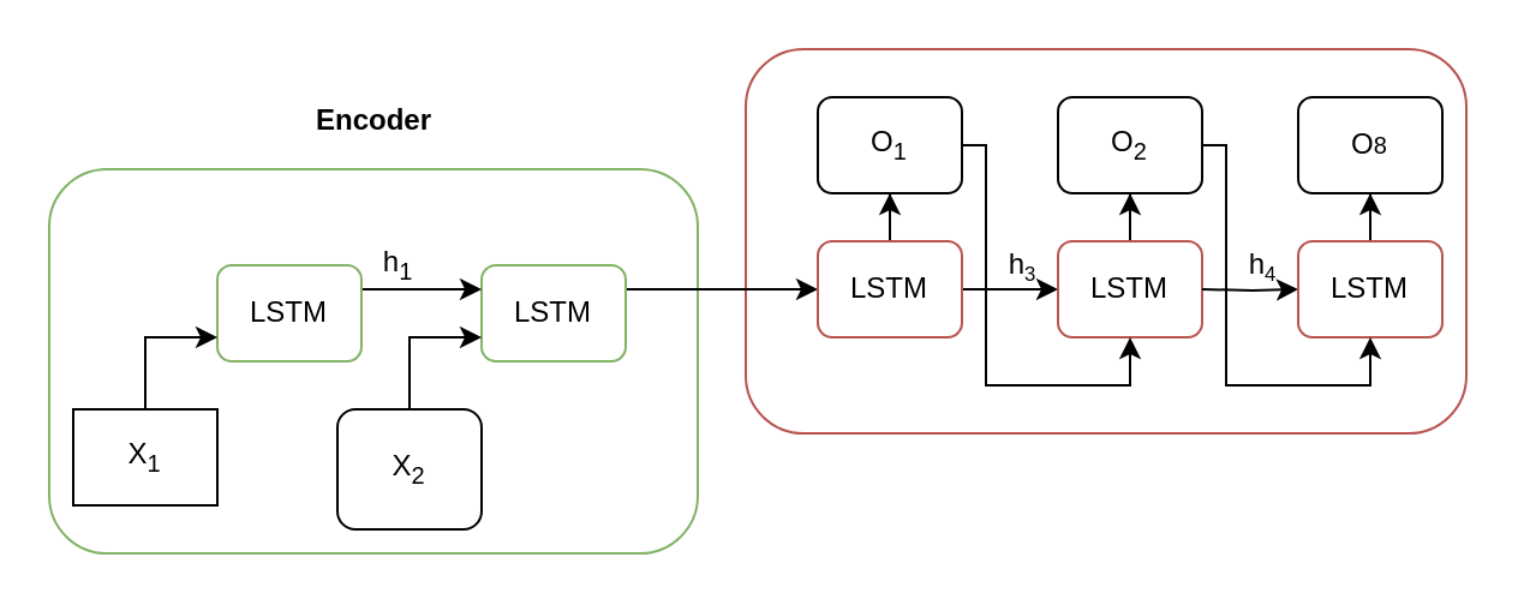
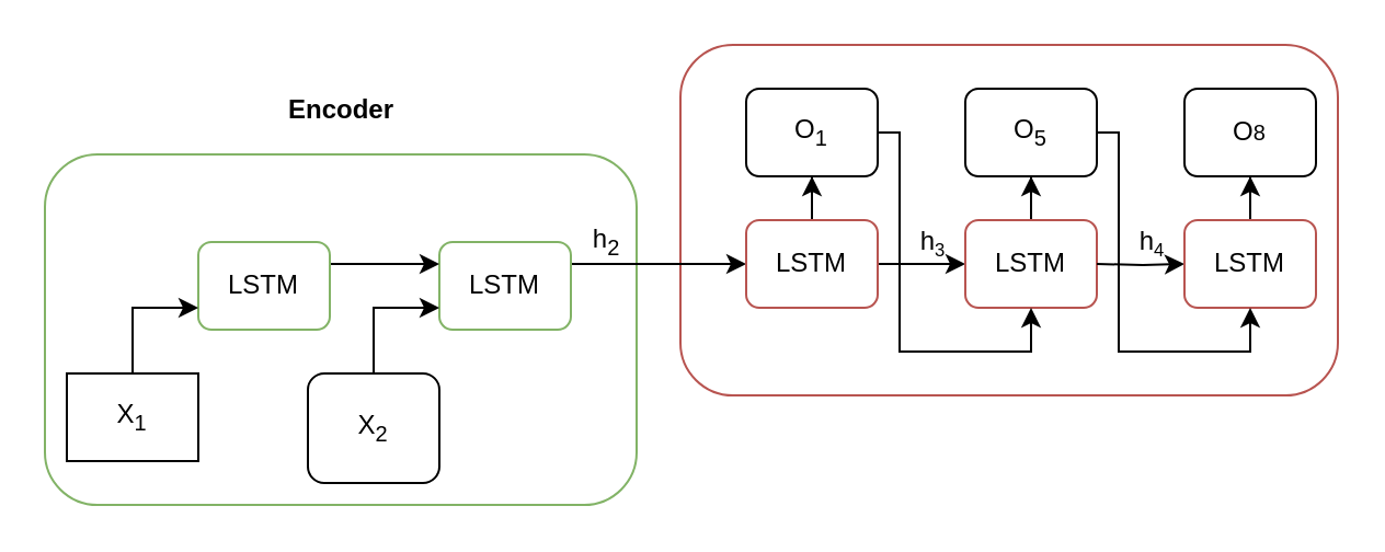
  <mxCell id="0" />
  <mxCell id="1" parent="0" />
  <mxCell id="2" value="" style="rounded=1;whiteSpace=wrap;html=1;fillColor=none;strokeColor=#b85450;" parent="1" vertex="1"><mxGeometry x="310" y="20" width="300" height="160" as="geometry" /></mxCell>
  <mxCell id="3" value="" style="rounded=1;whiteSpace=wrap;html=1;fillColor=none;strokeColor=#82b366;" parent="1" vertex="1"><mxGeometry x="20" y="70" width="270" height="160" as="geometry" /></mxCell>
  <mxCell id="4" style="edgeStyle=orthogonalEdgeStyle;rounded=0;orthogonalLoop=1;jettySize=auto;html=1;exitX=1;exitY=0.25;exitDx=0;exitDy=0;entryX=0;entryY=0.5;entryDx=0;entryDy=0;" parent="1" source="5" edge="1" target="16"><mxGeometry relative="1" as="geometry"><mxPoint x="360" y="150" as="targetPoint" /></mxGeometry></mxCell>
  <mxCell id="5" value="LSTM" style="rounded=1;whiteSpace=wrap;html=1;fillColor=none;strokeColor=#82b366;" parent="1" vertex="1"><mxGeometry x="200" y="110" width="60" height="40" as="geometry" /></mxCell>
  <mxCell id="6" style="edgeStyle=orthogonalEdgeStyle;rounded=0;orthogonalLoop=1;jettySize=auto;html=1;entryX=0;entryY=0.25;entryDx=0;entryDy=0;exitX=1;exitY=0.25;exitDx=0;exitDy=0;" parent="1" source="7" target="5" edge="1"><mxGeometry relative="1" as="geometry" /></mxCell>
  <mxCell id="7" value="LSTM" style="rounded=1;whiteSpace=wrap;html=1;fillColor=none;strokeColor=#82b366;" parent="1" vertex="1"><mxGeometry x="90" y="110" width="60" height="40" as="geometry" /></mxCell>
  <mxCell id="8" style="edgeStyle=orthogonalEdgeStyle;rounded=0;orthogonalLoop=1;jettySize=auto;html=1;entryX=0;entryY=0.75;entryDx=0;entryDy=0;" parent="1" source="9" target="7" edge="1"><mxGeometry relative="1" as="geometry" /></mxCell>
  <mxCell id="9" value="X&lt;sub&gt;1&lt;/sub&gt;" style="whiteSpace=wrap;html=1;fillColor=none;strokeColor=#000000;rounded=0;" parent="1" vertex="1"><mxGeometry x="30" y="170" width="60" height="40" as="geometry" /></mxCell>
  <mxCell id="10" style="edgeStyle=orthogonalEdgeStyle;rounded=0;orthogonalLoop=1;jettySize=auto;html=1;entryX=0;entryY=0.75;entryDx=0;entryDy=0;" edge="1" parent="1" source="11" target="5"><mxGeometry relative="1" as="geometry" /></mxCell>
  <mxCell id="11" value="X&lt;sub&gt;2&lt;/sub&gt;" style="rounded=1;whiteSpace=wrap;html=1;fillColor=none;strokeColor=#000000;" parent="1" vertex="1"><mxGeometry x="140" y="170" width="60" height="50" as="geometry" /></mxCell>
- <mxCell id="12" value="h&lt;sub&gt;1&lt;/sub&gt;" style="text;html=1;align=center;verticalAlign=middle;resizable=0;points=[];autosize=1;strokeColor=none;fillColor=none;" parent="1" vertex="1"><mxGeometry x="150" y="100" width="30" height="20" as="geometry" /></mxCell>
+ <mxCell id="13" value="h&lt;sub&gt;2&lt;/sub&gt;" style="text;html=1;align=center;verticalAlign=middle;resizable=0;points=[];autosize=1;strokeColor=none;fillColor=none;" parent="1" vertex="1"><mxGeometry x="261" y="100" width="30" height="20" as="geometry" /></mxCell>
  <mxCell id="14" style="edgeStyle=orthogonalEdgeStyle;rounded=0;orthogonalLoop=1;jettySize=auto;html=1;entryX=0;entryY=0.5;entryDx=0;entryDy=0;" parent="1" source="16" target="18" edge="1"><mxGeometry relative="1" as="geometry" /></mxCell>
  <mxCell id="15" style="edgeStyle=orthogonalEdgeStyle;rounded=0;orthogonalLoop=1;jettySize=auto;html=1;entryX=0.5;entryY=1;entryDx=0;entryDy=0;" parent="1" source="16" target="20" edge="1"><mxGeometry relative="1" as="geometry" /></mxCell>
  <mxCell id="16" value="LSTM" style="rounded=1;whiteSpace=wrap;html=1;fillColor=none;strokeColor=#b85450;" parent="1" vertex="1"><mxGeometry x="340" y="100" width="60" height="40" as="geometry" /></mxCell>
  <mxCell id="17" style="edgeStyle=orthogonalEdgeStyle;rounded=0;orthogonalLoop=1;jettySize=auto;html=1;entryX=0.5;entryY=1;entryDx=0;entryDy=0;" parent="1" source="18" target="21" edge="1"><mxGeometry relative="1" as="geometry" /></mxCell>
  <mxCell id="18" value="LSTM" style="rounded=1;whiteSpace=wrap;html=1;fillColor=none;strokeColor=#b85450;" parent="1" vertex="1"><mxGeometry x="440" y="100" width="60" height="40" as="geometry" /></mxCell>
  <mxCell id="19" style="edgeStyle=orthogonalEdgeStyle;rounded=0;orthogonalLoop=1;jettySize=auto;html=1;entryX=0.5;entryY=1;entryDx=0;entryDy=0;" edge="1" parent="1" source="20" target="18"><mxGeometry relative="1" as="geometry"><Array as="points"><mxPoint x="410" y="60" /><mxPoint x="410" y="160" /><mxPoint x="470" y="160" /></Array></mxGeometry></mxCell>
  <mxCell id="20" value="O&lt;sub&gt;1&lt;/sub&gt;" style="rounded=1;whiteSpace=wrap;html=1;fillColor=none;strokeColor=#000000;" parent="1" vertex="1"><mxGeometry x="340" y="40" width="60" height="40" as="geometry" /></mxCell>
- <mxCell id="21" value="O&lt;sub&gt;2&lt;/sub&gt;" style="rounded=1;whiteSpace=wrap;html=1;fillColor=none;strokeColor=#000000;" parent="1" vertex="1"><mxGeometry x="440" y="40" width="60" height="40" as="geometry" /></mxCell>
+ <mxCell id="21" value="O&lt;sub&gt;5&lt;/sub&gt;" style="rounded=1;whiteSpace=wrap;html=1;fillColor=none;strokeColor=#000000;" parent="1" vertex="1"><mxGeometry x="440" y="40" width="60" height="40" as="geometry" /></mxCell>
  <mxCell id="22" style="edgeStyle=orthogonalEdgeStyle;rounded=0;orthogonalLoop=1;jettySize=auto;html=1;entryX=0;entryY=0.5;entryDx=0;entryDy=0;" edge="1" parent="1" target="24"><mxGeometry relative="1" as="geometry"><mxPoint x="500" y="120" as="sourcePoint" /></mxGeometry></mxCell>
  <mxCell id="23" style="edgeStyle=orthogonalEdgeStyle;rounded=0;orthogonalLoop=1;jettySize=auto;html=1;entryX=0.5;entryY=1;entryDx=0;entryDy=0;" edge="1" parent="1" source="24" target="26"><mxGeometry relative="1" as="geometry" /></mxCell>
  <mxCell id="24" value="LSTM" style="rounded=1;whiteSpace=wrap;html=1;fillColor=none;strokeColor=#b85450;" vertex="1" parent="1"><mxGeometry x="540" y="100" width="60" height="40" as="geometry" /></mxCell>
  <mxCell id="25" style="edgeStyle=orthogonalEdgeStyle;rounded=0;orthogonalLoop=1;jettySize=auto;html=1;entryX=0.5;entryY=1;entryDx=0;entryDy=0;" edge="1" parent="1" target="24"><mxGeometry relative="1" as="geometry"><mxPoint x="500" y="60" as="sourcePoint" /><Array as="points"><mxPoint x="510" y="60" /><mxPoint x="510" y="160" /><mxPoint x="570" y="160" /></Array></mxGeometry></mxCell>
  <mxCell id="26" value="O&lt;span style=&quot;font-size: 10px&quot;&gt;8&lt;/span&gt;" style="rounded=1;whiteSpace=wrap;html=1;fillColor=none;strokeColor=#000000;" vertex="1" parent="1"><mxGeometry x="540" y="40" width="60" height="40" as="geometry" /></mxCell>
  <mxCell id="27" value="h&lt;span style=&quot;font-size: 10px&quot;&gt;&lt;sub&gt;3&lt;/sub&gt;&lt;/span&gt;" style="text;html=1;align=center;verticalAlign=middle;resizable=0;points=[];autosize=1;strokeColor=none;fillColor=none;" vertex="1" parent="1"><mxGeometry x="410" y="100" width="30" height="20" as="geometry" /></mxCell>
  <mxCell id="28" value="h&lt;span style=&quot;font-size: 10px&quot;&gt;&lt;sub&gt;4&lt;/sub&gt;&lt;br&gt;&lt;/span&gt;" style="text;html=1;align=center;verticalAlign=middle;resizable=0;points=[];autosize=1;strokeColor=none;fillColor=none;" vertex="1" parent="1"><mxGeometry x="510" y="100" width="30" height="20" as="geometry" /></mxCell>
  <mxCell id="29" value="&lt;b&gt;Encoder&lt;/b&gt;&lt;span style=&quot;color: rgba(0 , 0 , 0 , 0) ; font-family: monospace ; font-size: 0px&quot;&gt;%3CmxGraphModel%3E%3Croot%3E%3CmxCell%20id%3D%220%22%2F%3E%3CmxCell%20id%3D%221%22%20parent%3D%220%22%2F%3E%3CmxCell%20id%3D%222%22%20value%3D%22%26lt%3Bb%26gt%3BEncoder%20Decoder%20architecture%20for%20Seq2Seq%20problem%26lt%3B%2Fb%26gt%3B%22%20style%3D%22text%3Bhtml%3D1%3Balign%3Dcenter%3BverticalAlign%3Dmiddle%3Bresizable%3D0%3Bpoints%3D%5B%5D%3Bautosize%3D1%3BstrokeColor%3Dnone%3BfillColor%3Dnone%3B%22%20vertex%3D%221%22%20parent%3D%221%22%3E%3CmxGeometry%20x%3D%22180%22%20y%3D%22370%22%20width%3D%22310%22%20height%3D%2220%22%20as%3D%22geometry%22%2F%3E%3C%2FmxCell%3E%3C%2Froot%3E%3C%2FmxGraphModel%3E&lt;/span&gt;" style="text;html=1;align=center;verticalAlign=middle;resizable=0;points=[];autosize=1;strokeColor=none;fillColor=none;" vertex="1" parent="1"><mxGeometry x="125" y="40" width="60" height="20" as="geometry" /></mxCell>
